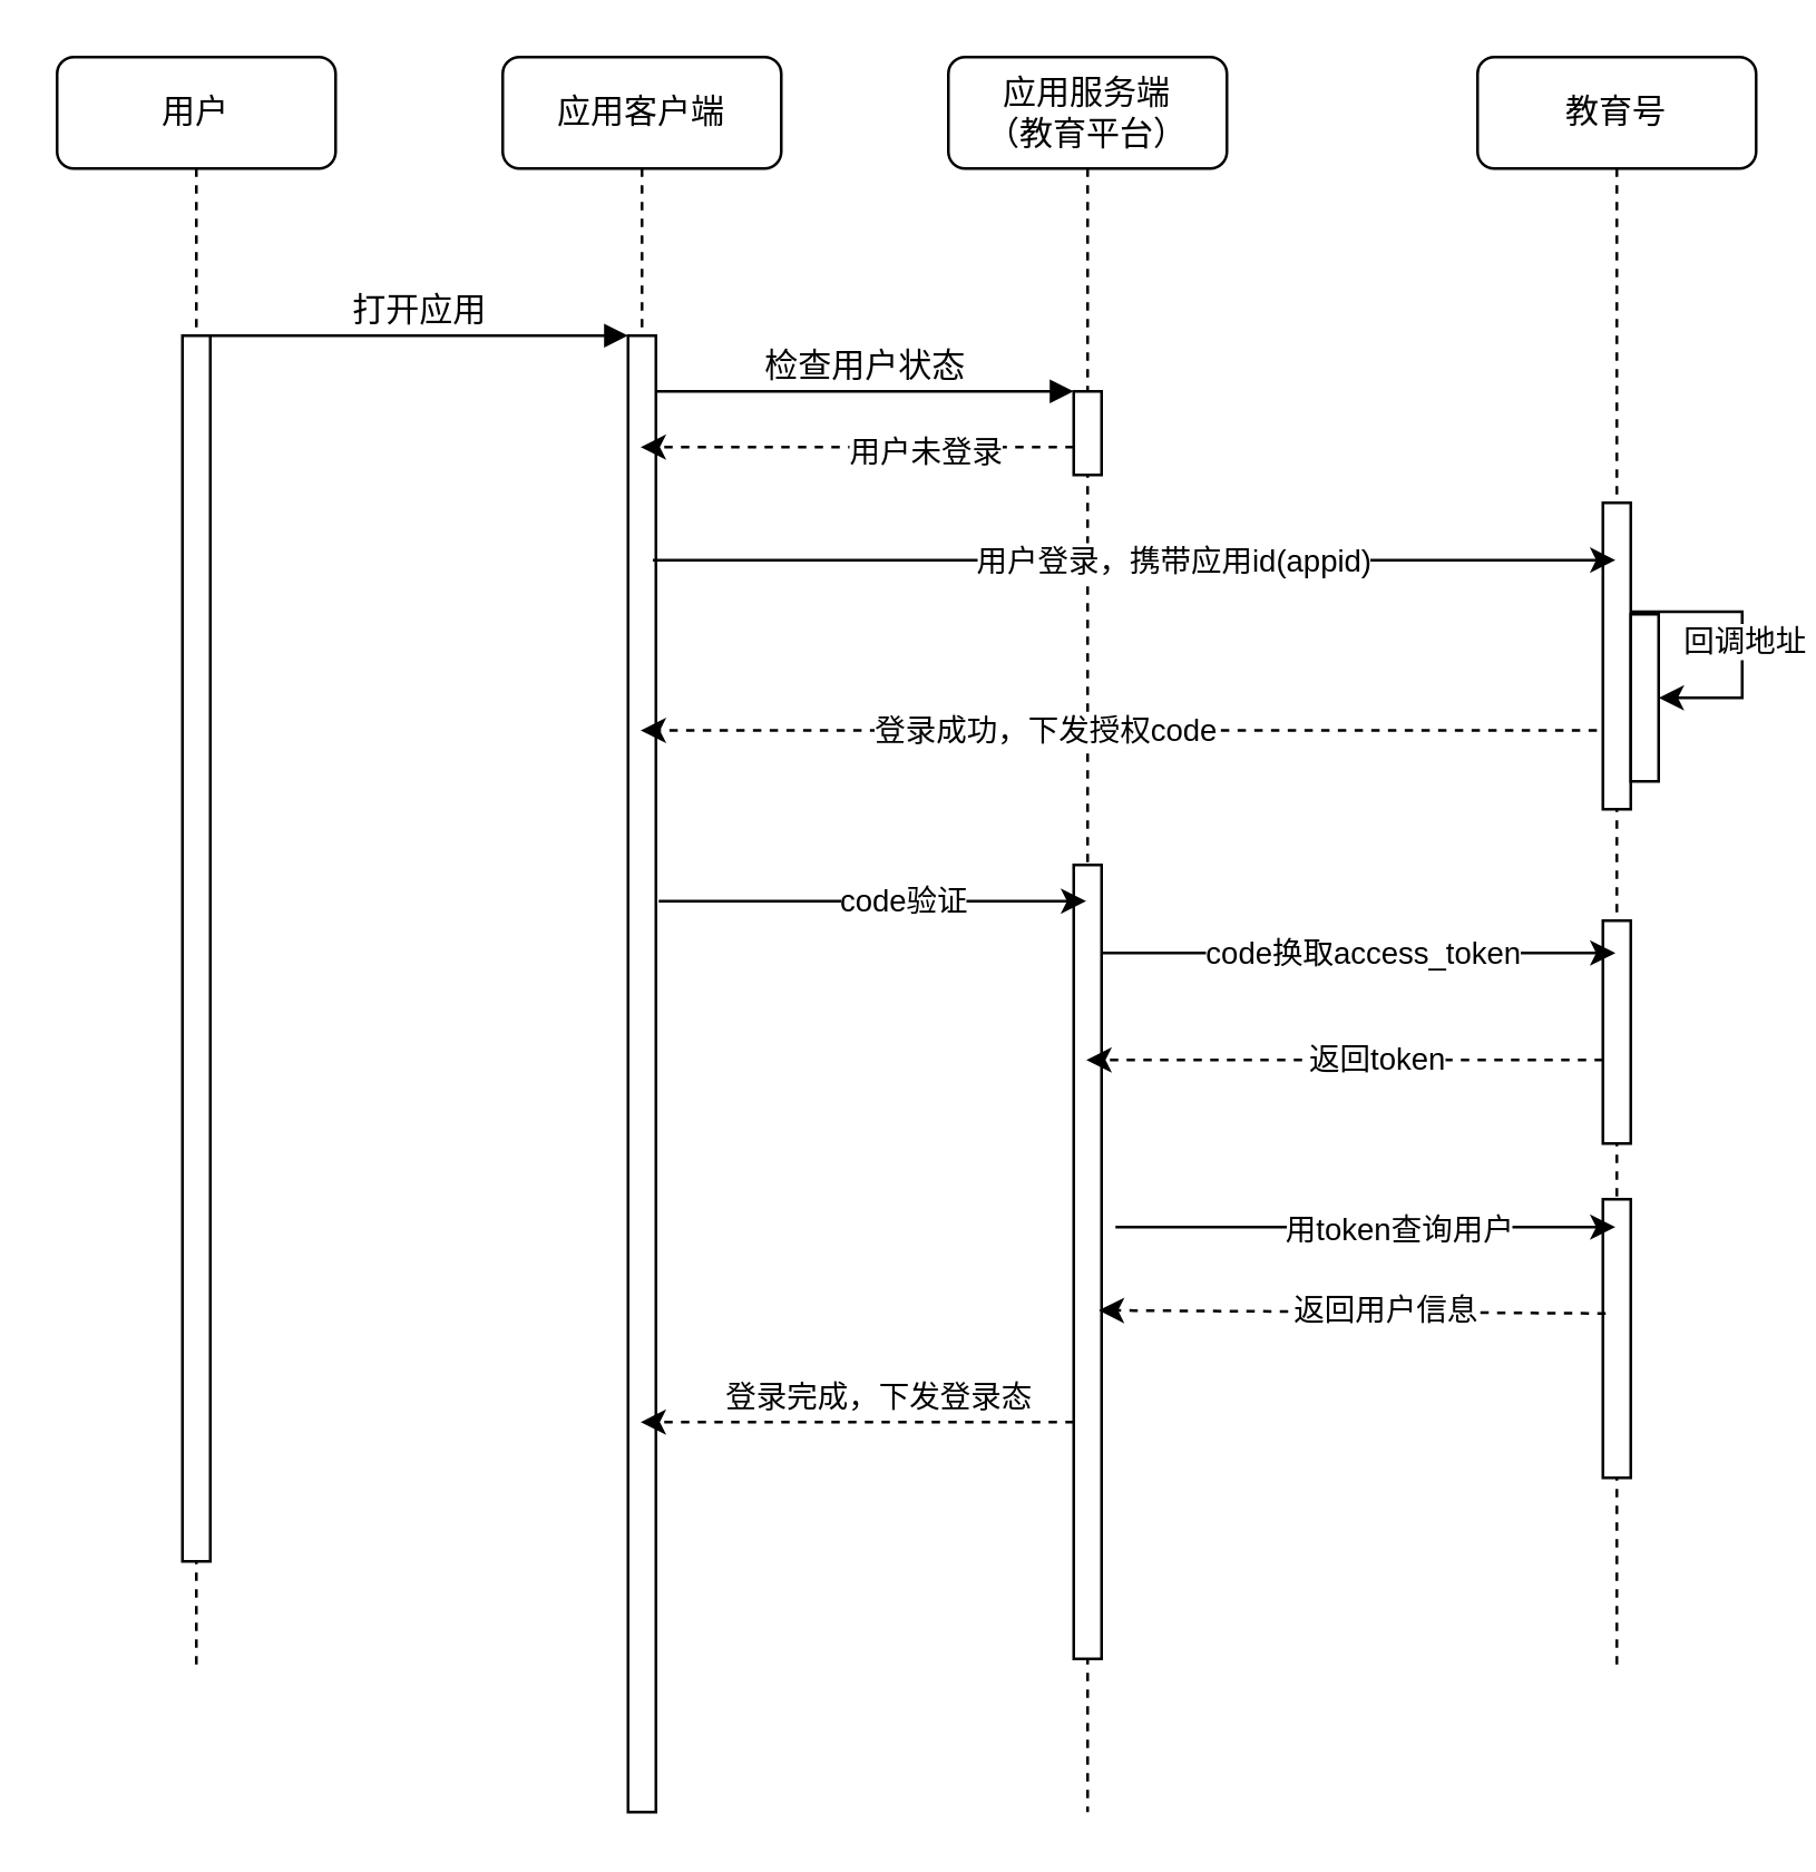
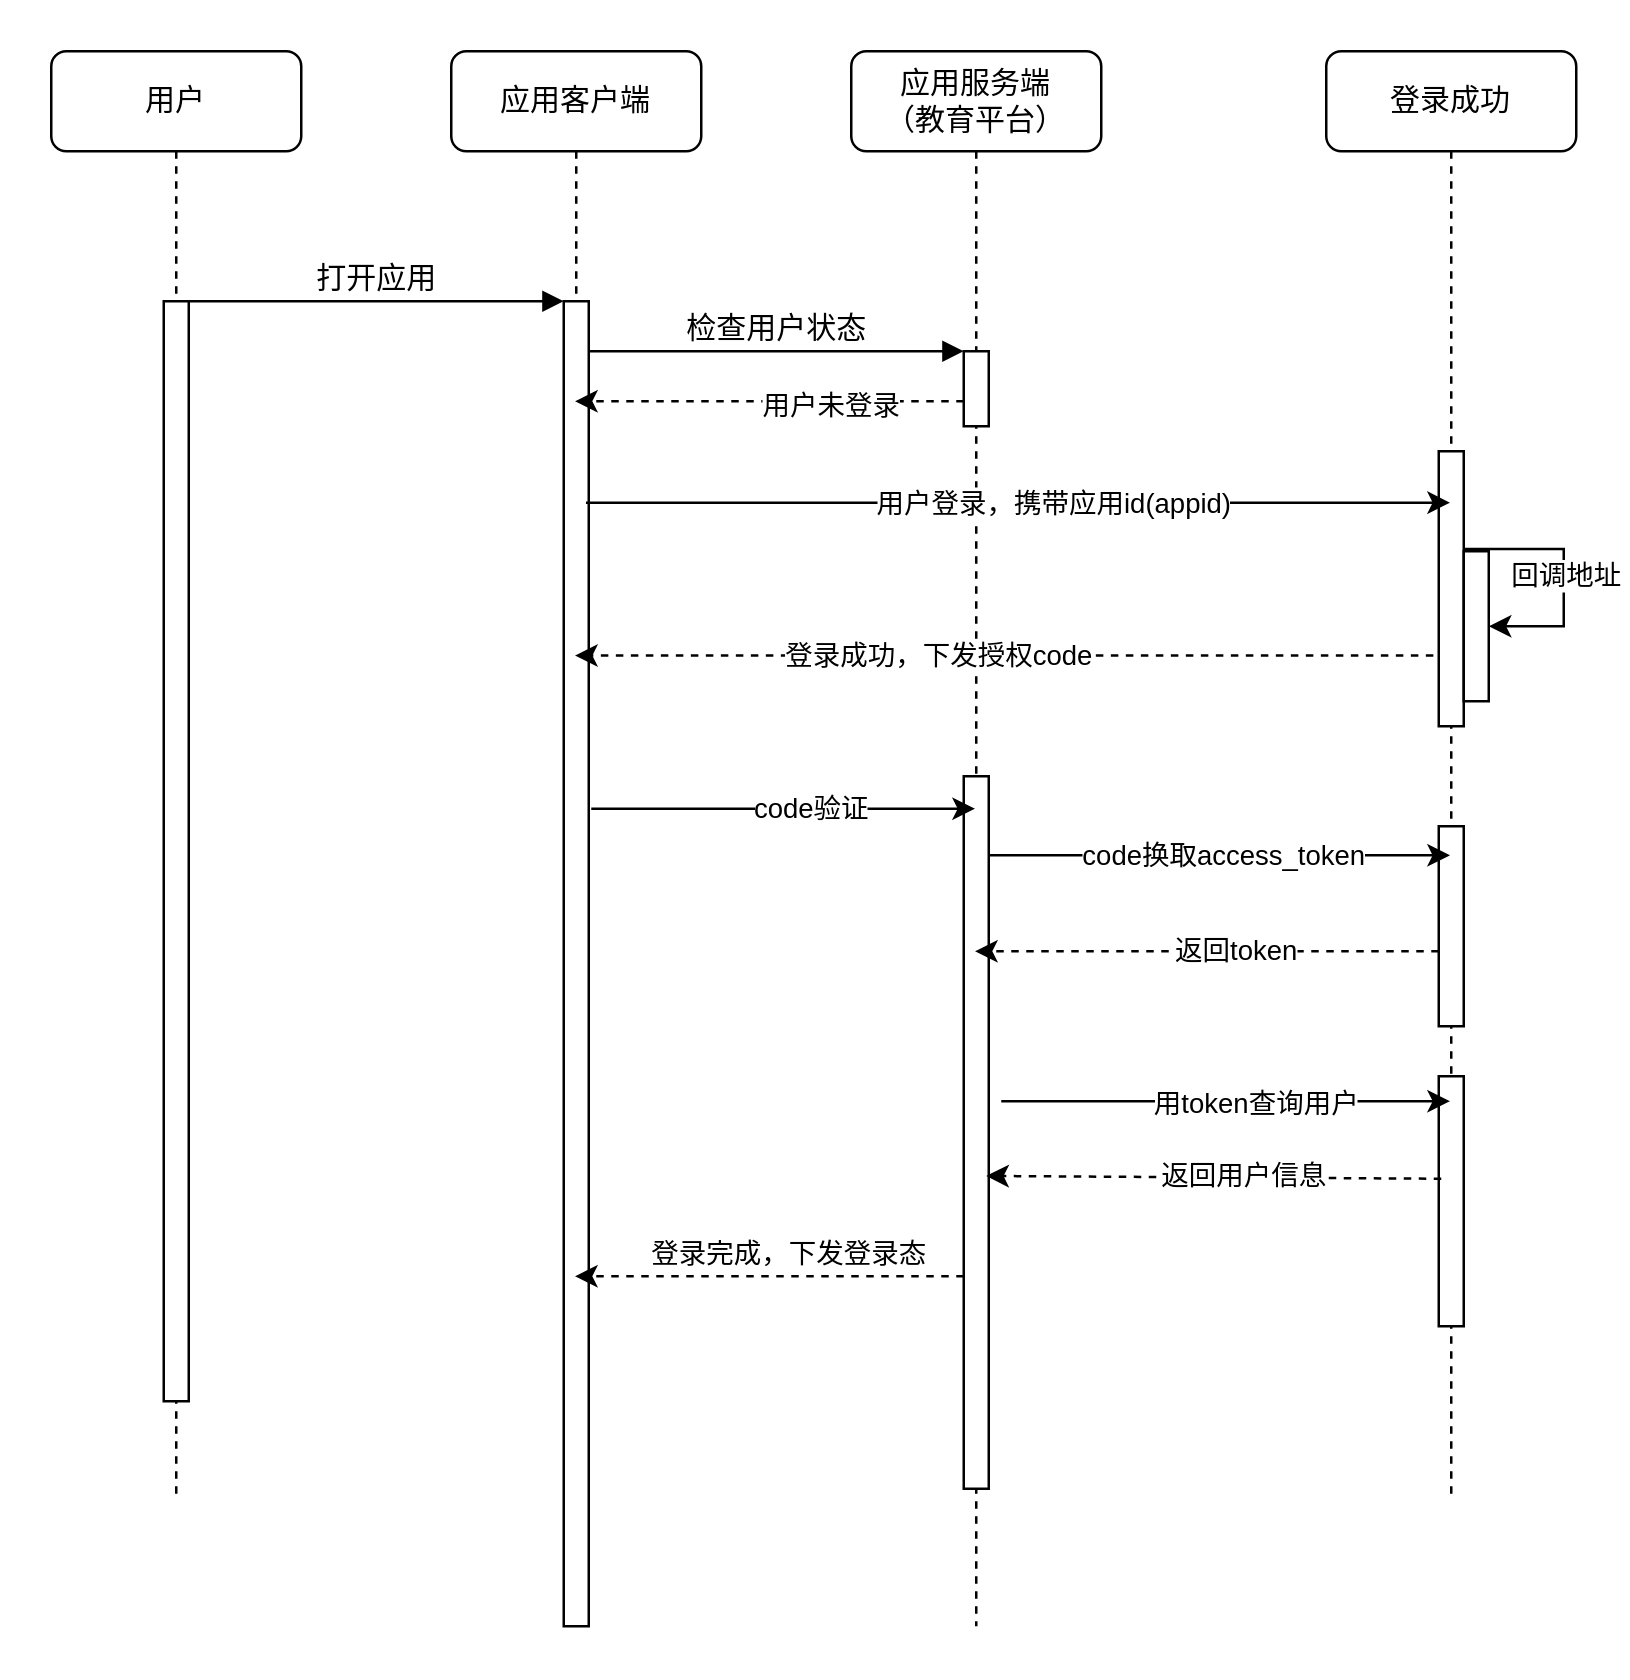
  <mxCell id="0" />
  <mxCell id="1" parent="0" />
  <mxCell id="2" value="应用客户端" style="shape=umlLifeline;perimeter=lifelinePerimeter;whiteSpace=wrap;html=1;container=1;collapsible=0;recursiveResize=0;outlineConnect=0;rounded=1;shadow=0;comic=0;labelBackgroundColor=none;strokeWidth=1;fontFamily=Verdana;fontSize=12;align=center;" vertex="1" parent="1"><mxGeometry x="180" y="20" width="100" height="630" as="geometry" /></mxCell>
  <mxCell id="3" style="edgeStyle=none;rounded=0;orthogonalLoop=1;jettySize=auto;html=1;dashed=1;elbow=vertical;" edge="1" parent="2" source="4" target="2"><mxGeometry relative="1" as="geometry" /></mxCell>
  <mxCell id="4" value="" style="html=1;points=[];perimeter=orthogonalPerimeter;rounded=0;shadow=0;comic=0;labelBackgroundColor=none;strokeWidth=1;fontFamily=Verdana;fontSize=12;align=center;" vertex="1" parent="2"><mxGeometry x="45" y="100" width="10" height="530" as="geometry" /></mxCell>
  <mxCell id="5" value="应用服务端&lt;br style=&quot;border-color: var(--border-color);&quot;&gt;（教育平台）" style="shape=umlLifeline;perimeter=lifelinePerimeter;whiteSpace=wrap;html=1;container=1;collapsible=0;recursiveResize=0;outlineConnect=0;rounded=1;shadow=0;comic=0;labelBackgroundColor=none;strokeWidth=1;fontFamily=Verdana;fontSize=12;align=center;" vertex="1" parent="1"><mxGeometry x="340" y="20" width="100" height="630" as="geometry" /></mxCell>
  <mxCell id="6" value="" style="html=1;points=[];perimeter=orthogonalPerimeter;rounded=0;shadow=0;comic=0;labelBackgroundColor=none;strokeWidth=1;fontFamily=Verdana;fontSize=12;align=center;" vertex="1" parent="5"><mxGeometry x="45" y="120" width="10" height="30" as="geometry" /></mxCell>
  <mxCell id="7" style="edgeStyle=none;rounded=0;orthogonalLoop=1;jettySize=auto;html=1;elbow=vertical;" edge="1" parent="5" source="8" target="5"><mxGeometry relative="1" as="geometry" /></mxCell>
  <mxCell id="8" value="" style="html=1;points=[];perimeter=orthogonalPerimeter;rounded=0;shadow=0;comic=0;labelBackgroundColor=none;strokeWidth=1;fontFamily=Verdana;fontSize=12;align=center;" vertex="1" parent="5"><mxGeometry x="45" y="290" width="10" height="285" as="geometry" /></mxCell>
  <mxCell id="9" value="用户" style="shape=umlLifeline;perimeter=lifelinePerimeter;whiteSpace=wrap;html=1;container=1;collapsible=0;recursiveResize=0;outlineConnect=0;rounded=1;shadow=0;comic=0;labelBackgroundColor=none;strokeWidth=1;fontFamily=Verdana;fontSize=12;align=center;" vertex="1" parent="1"><mxGeometry x="20" y="20" width="100" height="580" as="geometry" /></mxCell>
  <mxCell id="10" value="" style="html=1;points=[];perimeter=orthogonalPerimeter;rounded=0;shadow=0;comic=0;labelBackgroundColor=none;strokeWidth=1;fontFamily=Verdana;fontSize=12;align=center;" vertex="1" parent="9"><mxGeometry x="45" y="100" width="10" height="440" as="geometry" /></mxCell>
  <mxCell id="11" value="打开应用" style="html=1;verticalAlign=bottom;endArrow=block;entryX=0;entryY=0;labelBackgroundColor=none;fontFamily=Verdana;fontSize=12;edgeStyle=elbowEdgeStyle;elbow=vertical;" edge="1" parent="1" source="10" target="4"><mxGeometry relative="1" as="geometry"><mxPoint x="140" y="130" as="sourcePoint" /></mxGeometry></mxCell>
  <mxCell id="12" value="检查用户状态" style="html=1;verticalAlign=bottom;endArrow=block;entryX=0;entryY=0;labelBackgroundColor=none;fontFamily=Verdana;fontSize=12;edgeStyle=elbowEdgeStyle;elbow=vertical;" edge="1" parent="1" source="4" target="6"><mxGeometry relative="1" as="geometry"><mxPoint x="290" y="140" as="sourcePoint" /></mxGeometry></mxCell>
- <mxCell id="13" value="教育号" style="shape=umlLifeline;perimeter=lifelinePerimeter;whiteSpace=wrap;html=1;container=1;collapsible=0;recursiveResize=0;outlineConnect=0;rounded=1;shadow=0;comic=0;labelBackgroundColor=none;strokeWidth=1;fontFamily=Verdana;fontSize=12;align=center;" vertex="1" parent="1"><mxGeometry x="530" y="20" width="100" height="580" as="geometry" /></mxCell>
+ <mxCell id="13" value="登录成功" style="shape=umlLifeline;perimeter=lifelinePerimeter;whiteSpace=wrap;html=1;container=1;collapsible=0;recursiveResize=0;outlineConnect=0;rounded=1;shadow=0;comic=0;labelBackgroundColor=none;strokeWidth=1;fontFamily=Verdana;fontSize=12;align=center;" vertex="1" parent="1"><mxGeometry x="530" y="20" width="100" height="580" as="geometry" /></mxCell>
  <mxCell id="14" style="edgeStyle=none;rounded=0;orthogonalLoop=1;jettySize=auto;html=1;" edge="1" parent="13" source="15" target="17"><mxGeometry relative="1" as="geometry" /></mxCell>
  <mxCell id="15" value="" style="html=1;points=[];perimeter=orthogonalPerimeter;rounded=0;shadow=0;comic=0;labelBackgroundColor=none;strokeWidth=1;fontFamily=Verdana;fontSize=12;align=center;" vertex="1" parent="13"><mxGeometry x="45" y="160" width="10" height="110" as="geometry" /></mxCell>
  <mxCell id="16" value="" style="edgeStyle=none;rounded=0;orthogonalLoop=1;jettySize=auto;html=1;" edge="1" parent="13" source="17" target="15"><mxGeometry relative="1" as="geometry" /></mxCell>
  <mxCell id="17" value="" style="html=1;points=[];perimeter=orthogonalPerimeter;rounded=0;shadow=0;comic=0;labelBackgroundColor=none;strokeWidth=1;fontFamily=Verdana;fontSize=12;align=center;" vertex="1" parent="13"><mxGeometry x="55" y="200" width="10" height="60" as="geometry" /></mxCell>
  <mxCell id="18" value="" style="endArrow=classic;html=1;rounded=0;exitX=1;exitY=0.355;exitDx=0;exitDy=0;exitPerimeter=0;edgeStyle=entityRelationEdgeStyle;elbow=vertical;" edge="1" parent="13" source="15" target="17"><mxGeometry width="50" height="50" relative="1" as="geometry"><mxPoint x="-200" y="380" as="sourcePoint" /><mxPoint x="70" y="300" as="targetPoint" /></mxGeometry></mxCell>
  <mxCell id="19" value="回调地址" style="edgeLabel;html=1;align=center;verticalAlign=middle;resizable=0;points=[];" vertex="1" connectable="0" parent="18"><mxGeometry x="-0.007" relative="1" as="geometry"><mxPoint as="offset" /></mxGeometry></mxCell>
  <mxCell id="20" value="" style="html=1;points=[];perimeter=orthogonalPerimeter;rounded=0;shadow=0;comic=0;labelBackgroundColor=none;strokeWidth=1;fontFamily=Verdana;fontSize=12;align=center;" vertex="1" parent="13"><mxGeometry x="45" y="310" width="10" height="80" as="geometry" /></mxCell>
  <mxCell id="21" value="" style="html=1;points=[];perimeter=orthogonalPerimeter;rounded=0;shadow=0;comic=0;labelBackgroundColor=none;strokeWidth=1;fontFamily=Verdana;fontSize=12;align=center;" vertex="1" parent="13"><mxGeometry x="45" y="410" width="10" height="100" as="geometry" /></mxCell>
  <mxCell id="22" style="rounded=0;orthogonalLoop=1;jettySize=auto;html=1;dashed=1;" edge="1" parent="1" source="6" target="2"><mxGeometry relative="1" as="geometry"><mxPoint x="390" y="180" as="sourcePoint" /><Array as="points"><mxPoint x="300" y="160" /></Array></mxGeometry></mxCell>
  <mxCell id="23" value="用户未登录" style="edgeLabel;html=1;align=center;verticalAlign=middle;resizable=0;points=[];" vertex="1" connectable="0" parent="22"><mxGeometry x="-0.308" y="1" relative="1" as="geometry"><mxPoint as="offset" /></mxGeometry></mxCell>
  <mxCell id="24" style="rounded=0;orthogonalLoop=1;jettySize=auto;html=1;exitX=0.889;exitY=0.152;exitDx=0;exitDy=0;exitPerimeter=0;" edge="1" parent="1" source="4" target="13"><mxGeometry relative="1" as="geometry"><mxPoint x="545" y="200" as="targetPoint" /></mxGeometry></mxCell>
  <mxCell id="25" value="用户登录，携带应用id(appid)" style="edgeLabel;html=1;align=center;verticalAlign=middle;resizable=0;points=[];" vertex="1" connectable="0" parent="24"><mxGeometry x="0.081" y="1" relative="1" as="geometry"><mxPoint y="1" as="offset" /></mxGeometry></mxCell>
  <mxCell id="26" style="rounded=0;orthogonalLoop=1;jettySize=auto;html=1;elbow=vertical;dashed=1;exitX=-0.216;exitY=0.743;exitDx=0;exitDy=0;exitPerimeter=0;" edge="1" parent="1" source="15" target="2"><mxGeometry relative="1" as="geometry" /></mxCell>
  <mxCell id="27" value="登录成功，下发授权code" style="edgeLabel;html=1;align=center;verticalAlign=middle;resizable=0;points=[];" vertex="1" connectable="0" parent="26"><mxGeometry x="0.153" relative="1" as="geometry"><mxPoint as="offset" /></mxGeometry></mxCell>
  <mxCell id="28" style="rounded=0;orthogonalLoop=1;jettySize=auto;html=1;elbow=vertical;exitX=1.1;exitY=0.383;exitDx=0;exitDy=0;exitPerimeter=0;" edge="1" parent="1" source="4" target="5"><mxGeometry relative="1" as="geometry"><mxPoint x="240" y="380" as="sourcePoint" /><mxPoint x="380" y="380" as="targetPoint" /></mxGeometry></mxCell>
  <mxCell id="29" value="code验证" style="edgeLabel;html=1;align=center;verticalAlign=middle;resizable=0;points=[];" vertex="1" connectable="0" parent="28"><mxGeometry x="0.139" relative="1" as="geometry"><mxPoint as="offset" /></mxGeometry></mxCell>
  <mxCell id="30" style="rounded=0;orthogonalLoop=1;jettySize=auto;html=1;elbow=vertical;exitX=0.995;exitY=0.111;exitDx=0;exitDy=0;exitPerimeter=0;" edge="1" parent="1" source="8" target="13"><mxGeometry relative="1" as="geometry"><mxPoint x="400" y="390" as="sourcePoint" /><mxPoint x="544.42" y="339.84" as="targetPoint" /></mxGeometry></mxCell>
  <mxCell id="31" value="code换取access_token" style="edgeLabel;html=1;align=center;verticalAlign=middle;resizable=0;points=[];" vertex="1" connectable="0" parent="30"><mxGeometry x="0.243" y="-1" relative="1" as="geometry"><mxPoint x="-21" y="-1" as="offset" /></mxGeometry></mxCell>
  <mxCell id="32" style="rounded=0;orthogonalLoop=1;jettySize=auto;html=1;elbow=vertical;dashed=1;" edge="1" parent="1" source="20" target="5"><mxGeometry relative="1" as="geometry"><mxPoint x="545.47" y="402.72" as="sourcePoint" /><mxPoint x="400" y="403" as="targetPoint" /><Array as="points"><mxPoint x="440" y="380" /></Array></mxGeometry></mxCell>
  <mxCell id="33" value="返回token" style="edgeLabel;html=1;align=center;verticalAlign=middle;resizable=0;points=[];" vertex="1" connectable="0" parent="32"><mxGeometry x="-0.314" y="-1" relative="1" as="geometry"><mxPoint x="-18" as="offset" /></mxGeometry></mxCell>
  <mxCell id="34" style="edgeStyle=none;rounded=0;orthogonalLoop=1;jettySize=auto;html=1;elbow=vertical;" edge="1" parent="1" target="13"><mxGeometry relative="1" as="geometry"><mxPoint x="400" y="440" as="sourcePoint" /><mxPoint x="550" y="439.975" as="targetPoint" /></mxGeometry></mxCell>
  <mxCell id="35" value="用token查询用户" style="edgeLabel;html=1;align=center;verticalAlign=middle;resizable=0;points=[];" vertex="1" connectable="0" parent="34"><mxGeometry x="0.265" relative="1" as="geometry"><mxPoint x="-13" as="offset" /></mxGeometry></mxCell>
  <mxCell id="36" style="rounded=0;orthogonalLoop=1;jettySize=auto;html=1;elbow=vertical;dashed=1;exitX=0.1;exitY=0.41;exitDx=0;exitDy=0;exitPerimeter=0;entryX=0.9;entryY=0.561;entryDx=0;entryDy=0;entryPerimeter=0;" edge="1" parent="1" target="8" source="21"><mxGeometry relative="1" as="geometry"><mxPoint x="550" y="500" as="sourcePoint" /><mxPoint x="400" y="501" as="targetPoint" /></mxGeometry></mxCell>
  <mxCell id="37" value="返回用户信息" style="edgeLabel;html=1;align=center;verticalAlign=middle;resizable=0;points=[];" vertex="1" connectable="0" parent="36"><mxGeometry x="-0.314" y="-1" relative="1" as="geometry"><mxPoint x="-18" as="offset" /></mxGeometry></mxCell>
  <mxCell id="38" style="rounded=0;orthogonalLoop=1;jettySize=auto;html=1;elbow=vertical;dashed=1;" edge="1" parent="1" target="2" source="8"><mxGeometry relative="1" as="geometry"><mxPoint x="390" y="540" as="sourcePoint" /><mxPoint x="240" y="610" as="targetPoint" /><Array as="points"><mxPoint x="260" y="510" /></Array></mxGeometry></mxCell>
  <mxCell id="39" value="登录完成，下发登录态" style="edgeLabel;html=1;align=center;verticalAlign=middle;resizable=0;points=[];" vertex="1" connectable="0" parent="38"><mxGeometry x="-0.314" y="-1" relative="1" as="geometry"><mxPoint x="-18" y="-9" as="offset" /></mxGeometry></mxCell>
